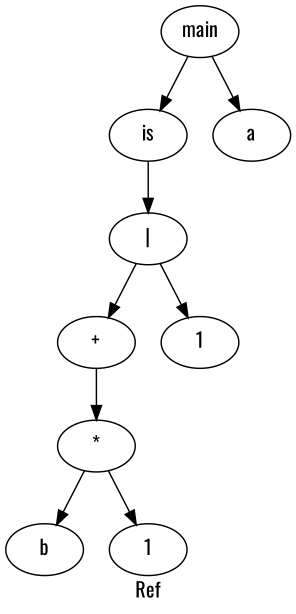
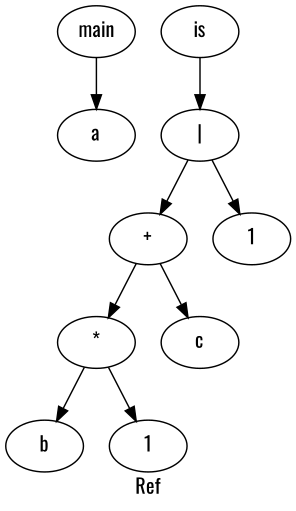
  digraph {
    fontname=Oswald
    label=Ref
    node [fontname=Oswald]
    edge [fontname=Oswald]
    n1 [label=main]
    n2 [label=is]
    n3 [label=a]
    n4 [label="|"]
    n5 [label="+"]
    n6 [label=1]
    n7 [label="*"]
+   n8 [label=c]
    n9 [label=b]
    n10 [label=1]
-   n1 -> n2
    n1 -> n3
    n2 -> n4
    n4 -> n5
    n4 -> n6
    n5 -> n7
+   n5 -> n8
    n7 -> n9
    n7 -> n10
  }
